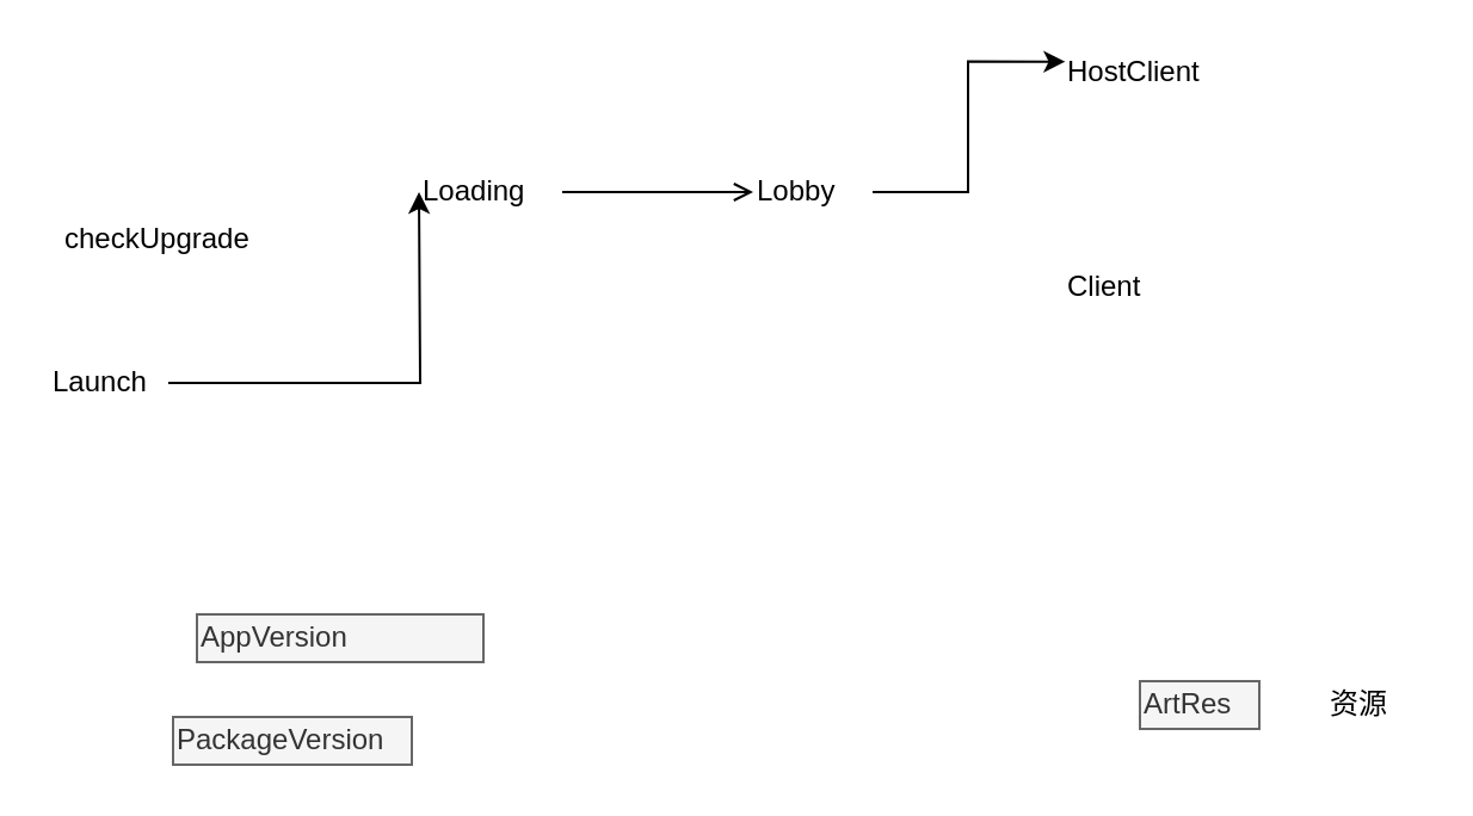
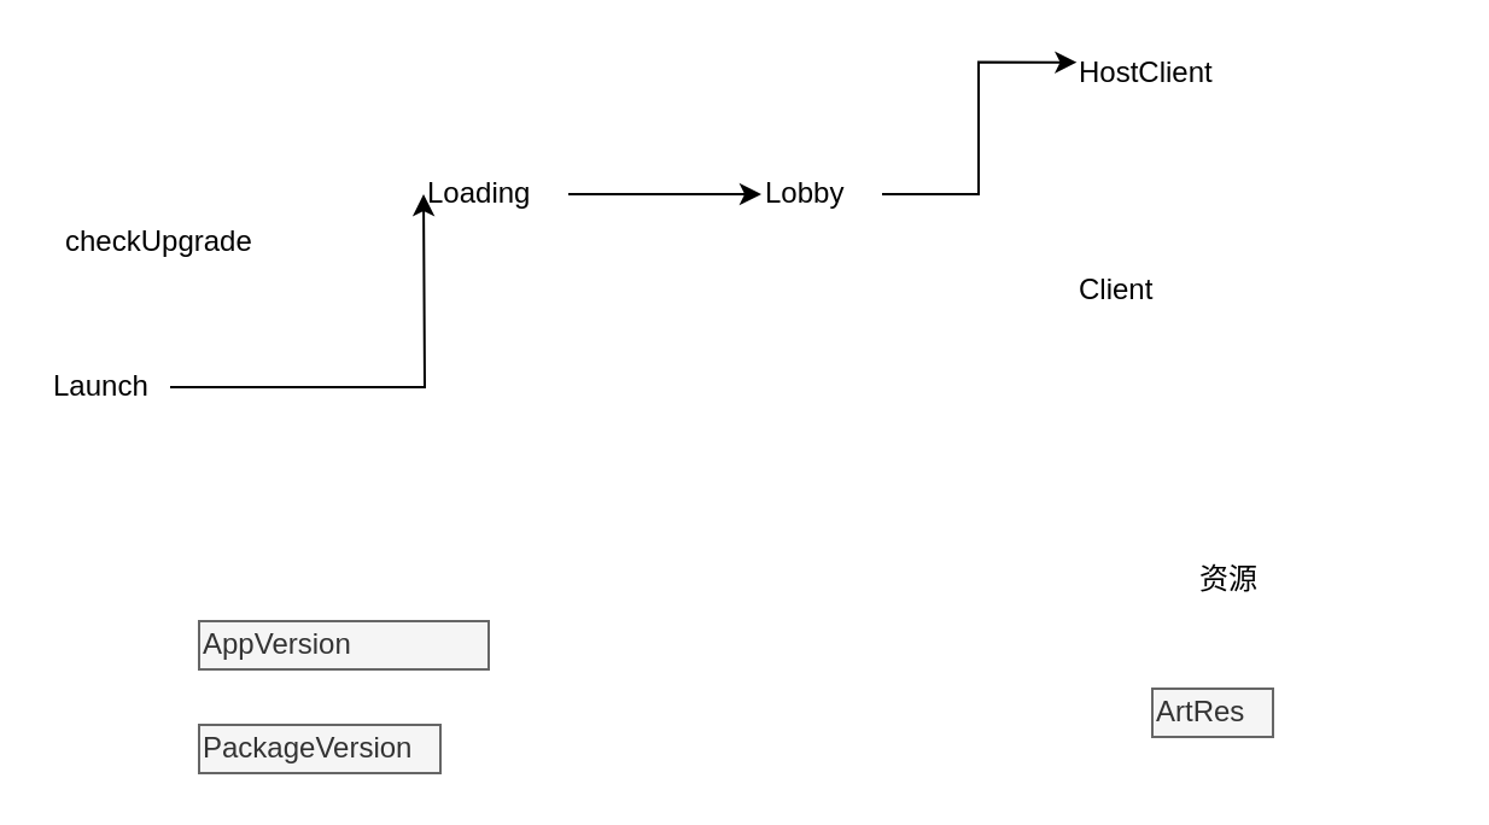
  <mxCell id="0" />
  <mxCell id="1" parent="0" />
  <mxCell id="2" value="" style="edgeStyle=orthogonalEdgeStyle;rounded=0;orthogonalLoop=1;jettySize=auto;html=1;" parent="1" source="3" edge="1"><mxGeometry relative="1" as="geometry"><mxPoint x="175" y="80" as="targetPoint" /></mxGeometry></mxCell>
  <mxCell id="3" value="Launch" style="text;html=1;resizable=0;points=[];autosize=1;align=left;verticalAlign=top;spacingTop=-4;" parent="1" vertex="1"><mxGeometry x="20" y="150" width="50" height="20" as="geometry" /></mxCell>
  <mxCell id="4" value="HostClient" style="text;html=1;resizable=0;points=[];autosize=1;align=left;verticalAlign=top;spacingTop=-4;" parent="1" vertex="1"><mxGeometry x="445" y="20" width="70" height="20" as="geometry" /></mxCell>
  <mxCell id="5" value="Client" style="text;html=1;resizable=0;points=[];autosize=1;align=left;verticalAlign=top;spacingTop=-4;" parent="1" vertex="1"><mxGeometry x="445" y="110" width="50" height="20" as="geometry" /></mxCell>
- <mxCell id="6" value="" style="edgeStyle=orthogonalEdgeStyle;rounded=0;orthogonalLoop=1;jettySize=auto;html=1;endArrow=open;" parent="1" source="7" target="9" edge="1"><mxGeometry relative="1" as="geometry" /></mxCell>
+ <mxCell id="6" value="" style="edgeStyle=orthogonalEdgeStyle;rounded=0;orthogonalLoop=1;jettySize=auto;html=1;" parent="1" source="7" target="9" edge="1"><mxGeometry relative="1" as="geometry" /></mxCell>
  <mxCell id="7" value="Loading" style="text;html=1;resizable=0;points=[];autosize=1;align=left;verticalAlign=top;spacingTop=-4;" parent="1" vertex="1"><mxGeometry x="175" y="70" width="60" height="20" as="geometry" /></mxCell>
  <mxCell id="8" value="" style="edgeStyle=orthogonalEdgeStyle;rounded=0;orthogonalLoop=1;jettySize=auto;html=1;entryX=0.01;entryY=0.267;entryDx=0;entryDy=0;entryPerimeter=0;" parent="1" source="9" target="4" edge="1"><mxGeometry relative="1" as="geometry"><mxPoint x="445" y="80" as="targetPoint" /></mxGeometry></mxCell>
  <mxCell id="9" value="Lobby" style="text;html=1;resizable=0;points=[];autosize=1;align=left;verticalAlign=top;spacingTop=-4;" parent="1" vertex="1"><mxGeometry x="315" y="70" width="50" height="20" as="geometry" /></mxCell>
  <mxCell id="10" value="checkUpgrade" style="text;html=1;resizable=0;points=[];autosize=1;align=left;verticalAlign=top;spacingTop=-4;" parent="1" vertex="1"><mxGeometry x="25" y="90" width="90" height="20" as="geometry" /></mxCell>
  <mxCell id="11" value="AppVersion" style="text;html=1;resizable=0;points=[];autosize=1;align=left;verticalAlign=top;spacingTop=-4;fillColor=#f5f5f5;strokeColor=#666666;fontColor=#333333;" parent="1" vertex="1"><mxGeometry x="82" y="257" width="120" height="20" as="geometry" /></mxCell>
- <mxCell id="12" value="PackageVersion" style="text;html=1;resizable=0;points=[];autosize=1;align=left;verticalAlign=top;spacingTop=-4;fillColor=#f5f5f5;strokeColor=#666666;fontColor=#333333;" parent="1" vertex="1"><mxGeometry x="72" y="300" width="100" height="20" as="geometry" /></mxCell>
+ <mxCell id="12" value="PackageVersion" style="text;html=1;resizable=0;points=[];autosize=1;align=left;verticalAlign=top;spacingTop=-4;fillColor=#f5f5f5;strokeColor=#666666;fontColor=#333333;" parent="1" vertex="1"><mxGeometry x="82" y="300" width="100" height="20" as="geometry" /></mxCell>
  <mxCell id="13" value="ArtRes&lt;br&gt;" style="text;html=1;resizable=0;points=[];autosize=1;align=left;verticalAlign=top;spacingTop=-4;fillColor=#f5f5f5;strokeColor=#666666;fontColor=#333333;" vertex="1" parent="1"><mxGeometry x="477" y="285" width="50" height="20" as="geometry" /></mxCell>
- <mxCell id="14" value="资源" style="text;html=1;resizable=0;points=[];autosize=1;align=left;verticalAlign=top;spacingTop=-4;" vertex="1" parent="1"><mxGeometry x="555" y="285" width="40" height="20" as="geometry" /></mxCell>
+ <mxCell id="14" value="资源" style="text;html=1;resizable=0;points=[];autosize=1;align=left;verticalAlign=top;spacingTop=-4;" vertex="1" parent="1"><mxGeometry x="495" y="230" width="40" height="20" as="geometry" /></mxCell>
